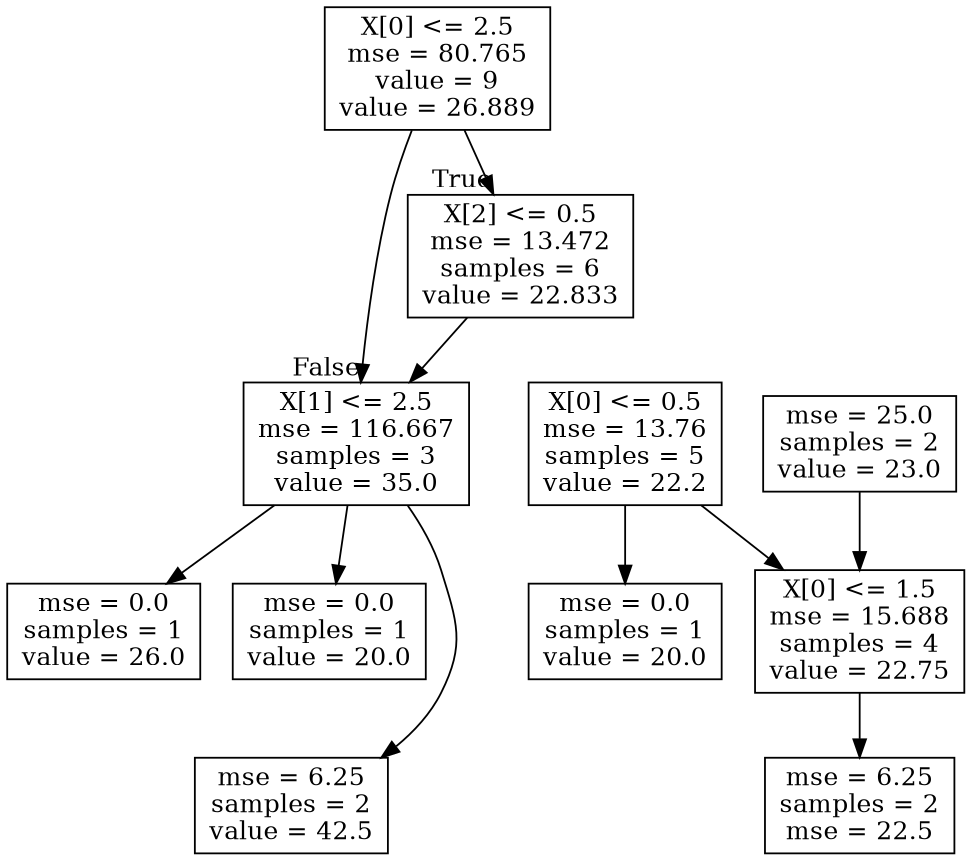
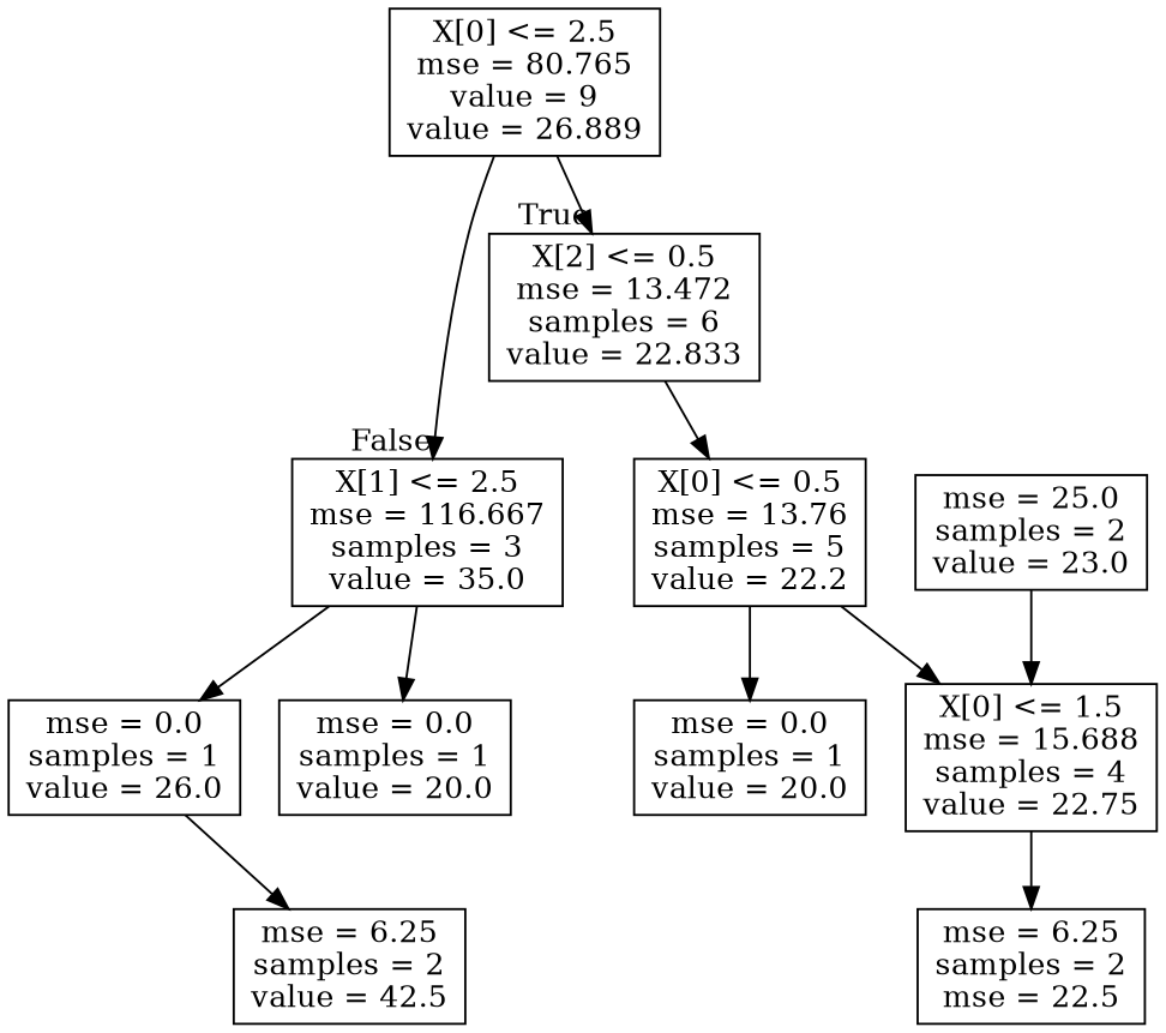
  digraph {
    node [shape=box]
    n1 [label="X[0] <= 2.5\nmse = 80.765\nvalue = 9\nvalue = 26.889"]
    n2 [label="X[2] <= 0.5\nmse = 13.472\nsamples = 6\nvalue = 22.833"]
    n3 [label="X[1] <= 2.5\nmse = 116.667\nsamples = 3\nvalue = 35.0"]
    n4 [label="X[0] <= 0.5\nmse = 13.76\nsamples = 5\nvalue = 22.2"]
    n5 [label="mse = 0.0\nsamples = 1\nvalue = 26.0"]
    n6 [label="mse = 0.0\nsamples = 1\nvalue = 20.0"]
    n7 [label="mse = 6.25\nsamples = 2\nvalue = 42.5"]
    n8 [label="mse = 0.0\nsamples = 1\nvalue = 20.0"]
    n9 [label="X[0] <= 1.5\nmse = 15.688\nsamples = 4\nvalue = 22.75"]
    n10 [label="mse = 6.25\nsamples = 2\nmse = 22.5"]
    n11 [label="mse = 25.0\nsamples = 2\nvalue = 23.0"]
    n1 -> n2 [headlabel=True labelangle=45 labeldistance=2.5]
    n1 -> n3 [headlabel=False labelangle=-45 labeldistance=2.5]
-   n2 -> n3
+   n2 -> n4
    n3 -> n5
    n3 -> n6
-   n3 -> n7
+   n5 -> n7
    n4 -> n8
    n4 -> n9
    n9 -> n10
    n11 -> n9
  }
